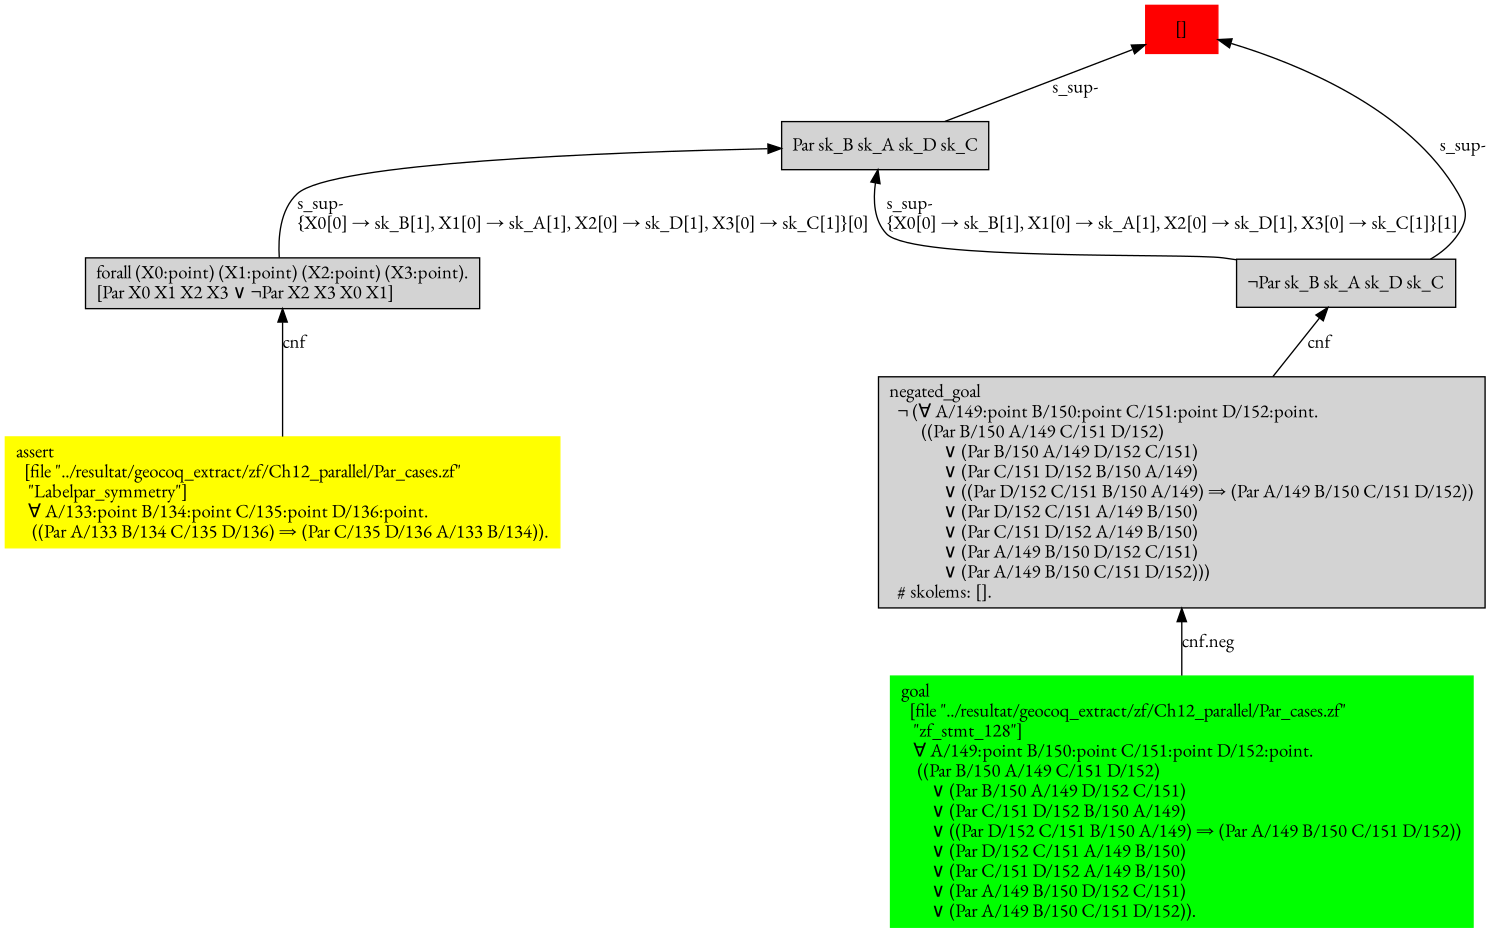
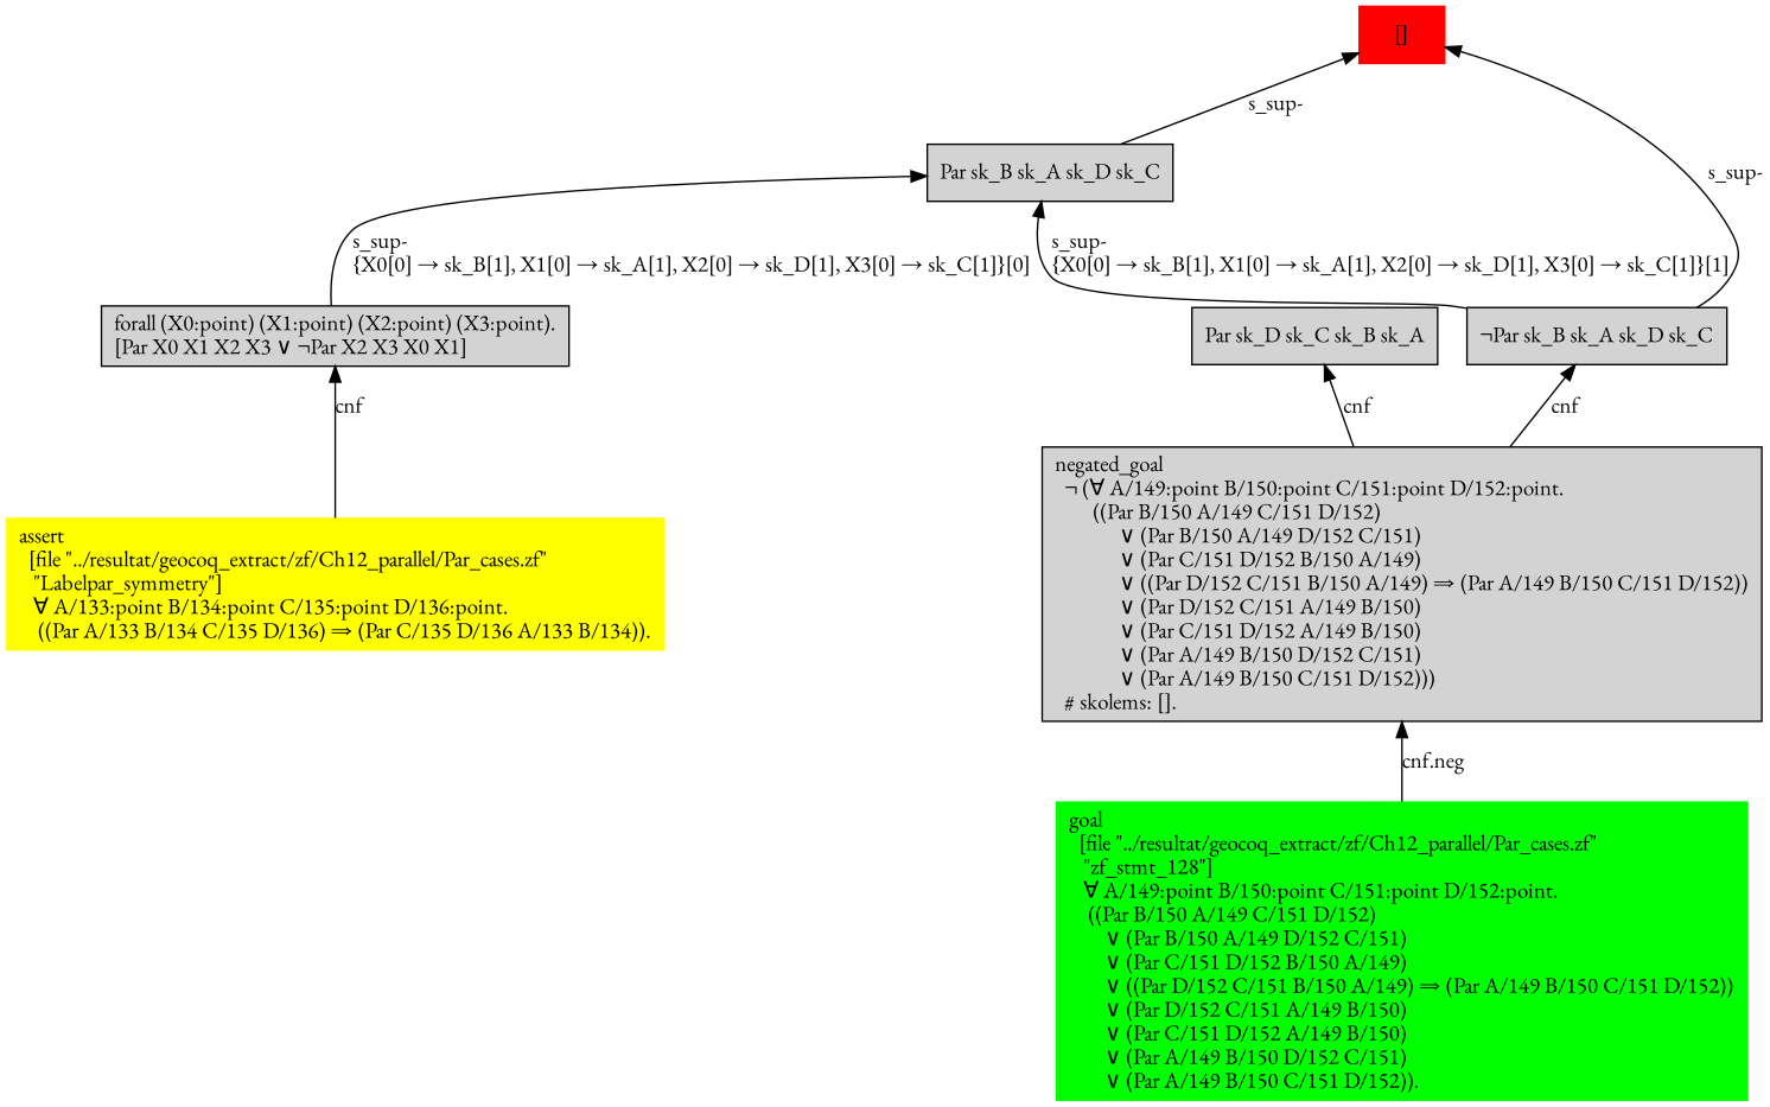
  digraph {
    fontname="EB Garamond"
    node [fontname="EB Garamond" shape=box style=filled]
    edge [dir=back fontname="EB Garamond"]
    n1 [color=red label="[]"]
    n2 [label="¬Par sk_B sk_A sk_D sk_C\l"]
    n3 [label="Par sk_B sk_A sk_D sk_C\l"]
    n4 [label="negated_goal\l  ¬ (∀ A/149:point B/150:point C/151:point D/152:point.\l        ((Par B/150 A/149 C/151 D/152)\l         ∨ (Par B/150 A/149 D/152 C/151)\l         ∨ (Par C/151 D/152 B/150 A/149)\l         ∨ ((Par D/152 C/151 B/150 A/149) ⇒ (Par A/149 B/150 C/151 D/152))\l         ∨ (Par D/152 C/151 A/149 B/150)\l         ∨ (Par C/151 D/152 A/149 B/150)\l         ∨ (Par A/149 B/150 D/152 C/151)\l         ∨ (Par A/149 B/150 C/151 D/152)))\l  # skolems: [].\l"]
    n5 [label="forall (X0:point) (X1:point) (X2:point) (X3:point).\l[Par X0 X1 X2 X3 ∨ ¬Par X2 X3 X0 X1]\l"]
    n6 [color=green label="goal\l  [file \"../resultat/geocoq_extract/zf/Ch12_parallel/Par_cases.zf\" \l   \"zf_stmt_128\"]\l  ∀ A/149:point B/150:point C/151:point D/152:point.\l    ((Par B/150 A/149 C/151 D/152)\l     ∨ (Par B/150 A/149 D/152 C/151)\l     ∨ (Par C/151 D/152 B/150 A/149)\l     ∨ ((Par D/152 C/151 B/150 A/149) ⇒ (Par A/149 B/150 C/151 D/152))\l     ∨ (Par D/152 C/151 A/149 B/150)\l     ∨ (Par C/151 D/152 A/149 B/150)\l     ∨ (Par A/149 B/150 D/152 C/151)\l     ∨ (Par A/149 B/150 C/151 D/152)).\l"]
    n7 [color=yellow label="assert\l  [file \"../resultat/geocoq_extract/zf/Ch12_parallel/Par_cases.zf\" \l   \"Labelpar_symmetry\"]\l  ∀ A/133:point B/134:point C/135:point D/136:point.\l    ((Par A/133 B/134 C/135 D/136) ⇒ (Par C/135 D/136 A/133 B/134)).\l"]
+   n8 [label="Par sk_D sk_C sk_B sk_A\l"]
    n1 -> n2 [label="s_sup-\l"]
    n1 -> n3 [label="s_sup-\l"]
    n2 -> n4 [label=cnf]
    n3 -> n2 [label="s_sup-\l\{X0[0] → sk_B[1], X1[0] → sk_A[1], X2[0] → sk_D[1], X3[0] → sk_C[1]\}[1]\l"]
    n3 -> n5 [label="s_sup-\l\{X0[0] → sk_B[1], X1[0] → sk_A[1], X2[0] → sk_D[1], X3[0] → sk_C[1]\}[0]\l"]
    n4 -> n6 [label="cnf.neg"]
    n5 -> n7 [label=cnf]
+   n8 -> n4 [label=cnf]
  }
